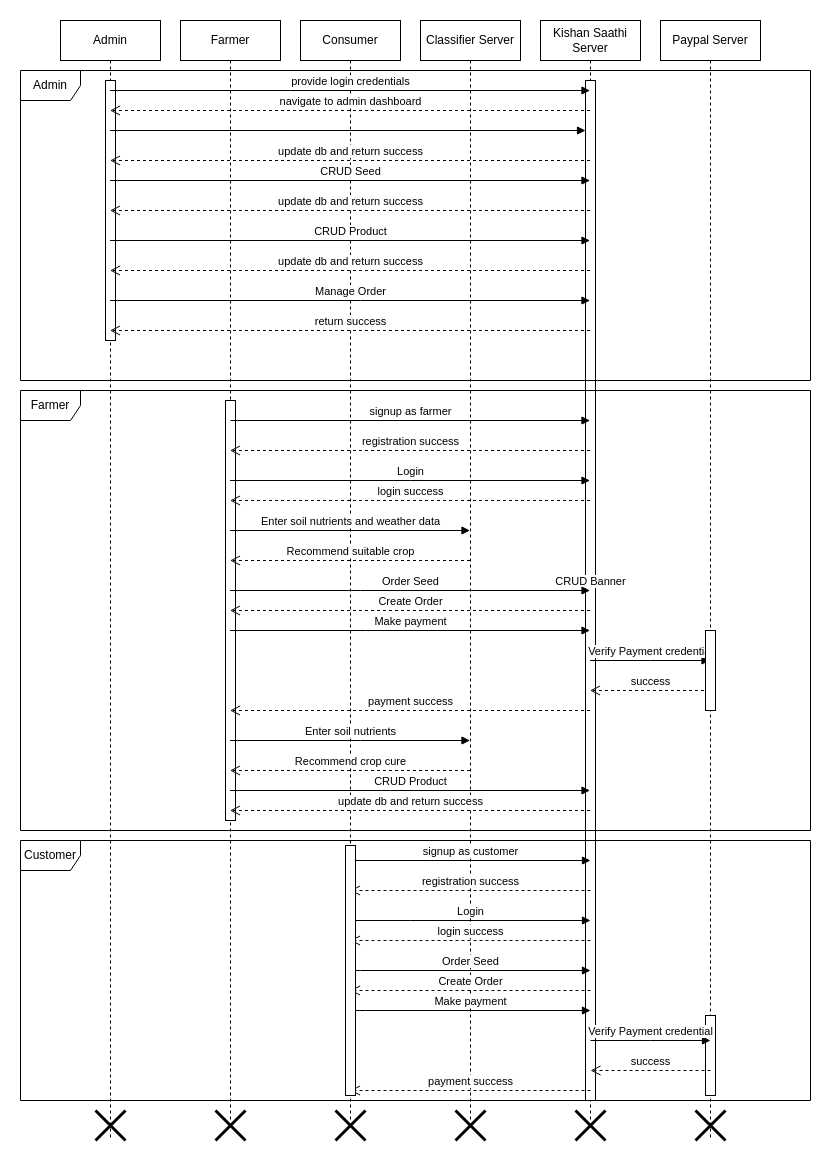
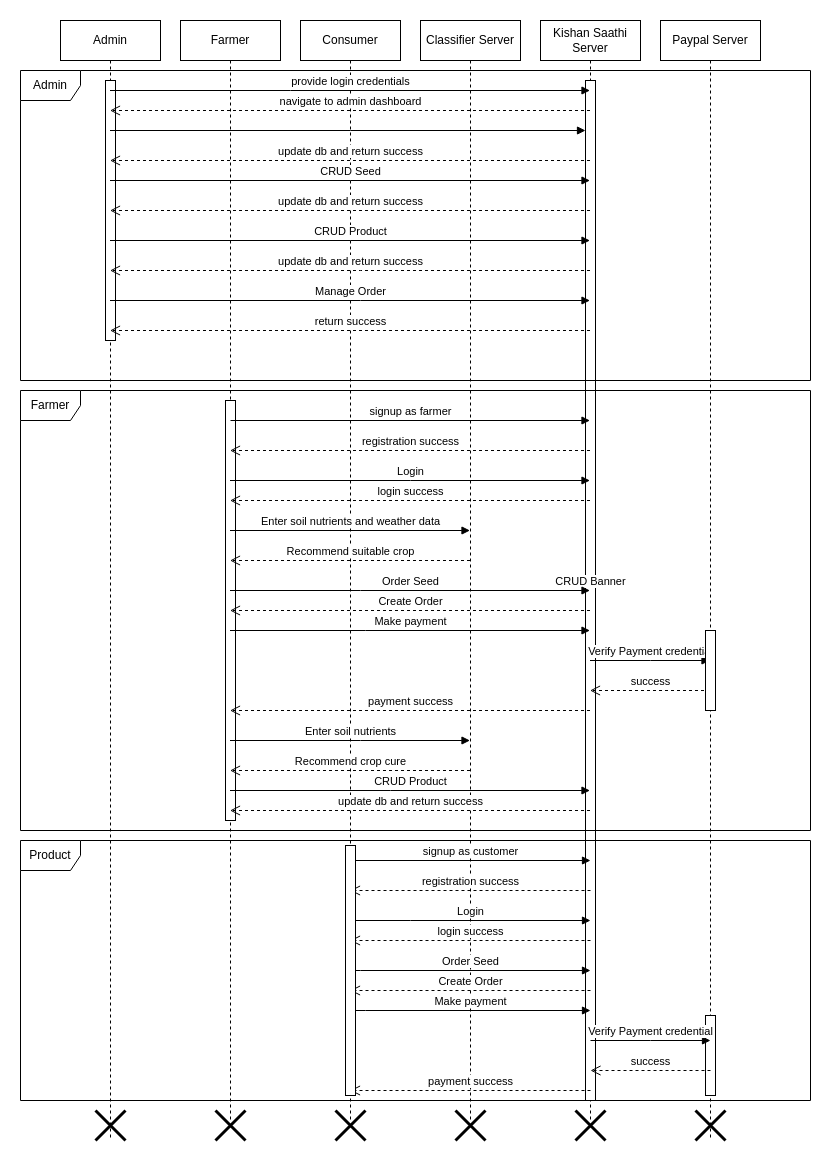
  <mxCell id="0" />
  <mxCell id="1" parent="0" />
  <mxCell id="2" value="Kishan Saathi Server" style="shape=umlLifeline;perimeter=lifelinePerimeter;whiteSpace=wrap;html=1;container=1;dropTarget=0;collapsible=0;recursiveResize=0;outlineConnect=0;portConstraint=eastwest;newEdgeStyle={&quot;curved&quot;:0,&quot;rounded&quot;:0};" vertex="1" parent="1"><mxGeometry x="540" y="20" width="100" height="1100" as="geometry" /></mxCell>
  <mxCell id="3" value="" style="html=1;points=[[0,0,0,0,5],[0,1,0,0,-5],[1,0,0,0,5],[1,1,0,0,-5]];perimeter=orthogonalPerimeter;outlineConnect=0;targetShapes=umlLifeline;portConstraint=eastwest;newEdgeStyle={&quot;curved&quot;:0,&quot;rounded&quot;:0};" vertex="1" parent="1"><mxGeometry x="585" y="80" width="10" height="1020" as="geometry" /></mxCell>
  <mxCell id="4" value="Admin" style="shape=umlLifeline;perimeter=lifelinePerimeter;whiteSpace=wrap;html=1;container=1;dropTarget=0;collapsible=0;recursiveResize=0;outlineConnect=0;portConstraint=eastwest;newEdgeStyle={&quot;curved&quot;:0,&quot;rounded&quot;:0};" vertex="1" parent="1"><mxGeometry x="60" y="20" width="100" height="1120" as="geometry" /></mxCell>
  <mxCell id="5" value="" style="shape=umlDestroy;whiteSpace=wrap;html=1;strokeWidth=3;targetShapes=umlLifeline;" vertex="1" parent="4"><mxGeometry x="35" y="1090" width="30" height="30" as="geometry" /></mxCell>
  <mxCell id="6" value="" style="html=1;points=[[0,0,0,0,5],[0,1,0,0,-5],[1,0,0,0,5],[1,1,0,0,-5]];perimeter=orthogonalPerimeter;outlineConnect=0;targetShapes=umlLifeline;portConstraint=eastwest;newEdgeStyle={&quot;curved&quot;:0,&quot;rounded&quot;:0};" vertex="1" parent="1"><mxGeometry x="105" y="80" width="10" height="260" as="geometry" /></mxCell>
  <mxCell id="7" value="Farmer" style="shape=umlLifeline;perimeter=lifelinePerimeter;whiteSpace=wrap;html=1;container=1;dropTarget=0;collapsible=0;recursiveResize=0;outlineConnect=0;portConstraint=eastwest;newEdgeStyle={&quot;curved&quot;:0,&quot;rounded&quot;:0};" vertex="1" parent="1"><mxGeometry x="180" y="20" width="100" height="1100" as="geometry" /></mxCell>
  <mxCell id="8" value="" style="html=1;points=[[0,0,0,0,5],[0,1,0,0,-5],[1,0,0,0,5],[1,1,0,0,-5]];perimeter=orthogonalPerimeter;outlineConnect=0;targetShapes=umlLifeline;portConstraint=eastwest;newEdgeStyle={&quot;curved&quot;:0,&quot;rounded&quot;:0};" vertex="1" parent="7"><mxGeometry x="45" y="380" width="10" height="420" as="geometry" /></mxCell>
  <mxCell id="9" value="Consumer" style="shape=umlLifeline;perimeter=lifelinePerimeter;whiteSpace=wrap;html=1;container=1;dropTarget=0;collapsible=0;recursiveResize=0;outlineConnect=0;portConstraint=eastwest;newEdgeStyle={&quot;curved&quot;:0,&quot;rounded&quot;:0};" vertex="1" parent="1"><mxGeometry x="300" y="20" width="100" height="1100" as="geometry" /></mxCell>
  <mxCell id="10" value="Classifier Server" style="shape=umlLifeline;perimeter=lifelinePerimeter;whiteSpace=wrap;html=1;container=1;dropTarget=0;collapsible=0;recursiveResize=0;outlineConnect=0;portConstraint=eastwest;newEdgeStyle={&quot;curved&quot;:0,&quot;rounded&quot;:0};" vertex="1" parent="1"><mxGeometry x="420" y="20" width="100" height="1100" as="geometry" /></mxCell>
  <mxCell id="11" value="Paypal Server" style="shape=umlLifeline;perimeter=lifelinePerimeter;whiteSpace=wrap;html=1;container=1;dropTarget=0;collapsible=0;recursiveResize=0;outlineConnect=0;portConstraint=eastwest;newEdgeStyle={&quot;curved&quot;:0,&quot;rounded&quot;:0};" vertex="1" parent="1"><mxGeometry x="660" y="20" width="100" height="1120" as="geometry" /></mxCell>
  <mxCell id="12" value="" style="shape=umlDestroy;whiteSpace=wrap;html=1;strokeWidth=3;targetShapes=umlLifeline;" vertex="1" parent="11"><mxGeometry x="35" y="1090" width="30" height="30" as="geometry" /></mxCell>
  <mxCell id="13" value="" style="html=1;points=[[0,0,0,0,5],[0,1,0,0,-5],[1,0,0,0,5],[1,1,0,0,-5]];perimeter=orthogonalPerimeter;outlineConnect=0;targetShapes=umlLifeline;portConstraint=eastwest;newEdgeStyle={&quot;curved&quot;:0,&quot;rounded&quot;:0};" vertex="1" parent="11"><mxGeometry x="45" y="995" width="10" height="80" as="geometry" /></mxCell>
  <mxCell id="14" value="Admin" style="shape=umlFrame;whiteSpace=wrap;html=1;pointerEvents=0;" vertex="1" parent="1"><mxGeometry y="70" width="790" height="310" as="geometry" x="20" /></mxCell>
  <mxCell id="15" value="provide login credentials" style="html=1;verticalAlign=bottom;endArrow=block;curved=0;rounded=0;" edge="1" parent="1" source="4" target="2"><mxGeometry width="80" relative="1" as="geometry"><mxPoint x="400" y="110" as="sourcePoint" /><mxPoint x="480" y="110" as="targetPoint" /><Array as="points"><mxPoint x="290" y="90" /></Array></mxGeometry></mxCell>
  <mxCell id="16" value="navigate to admin dashboard" style="html=1;verticalAlign=bottom;endArrow=open;dashed=1;endSize=8;curved=0;rounded=0;" edge="1" parent="1" source="2" target="4"><mxGeometry relative="1" as="geometry"><mxPoint x="480" y="110" as="sourcePoint" /><mxPoint x="400" y="110" as="targetPoint" /><Array as="points"><mxPoint x="350" y="110" /></Array></mxGeometry></mxCell>
  <mxCell id="17" value="CRUD Banner" style="html=1;verticalAlign=bottom;endArrow=block;curved=0;rounded=0;" edge="1" parent="1" source="3" target="2"><mxGeometry width="80" relative="1" as="geometry"><mxPoint x="400" y="110" as="sourcePoint" /><mxPoint x="480" y="110" as="targetPoint" /><Array as="points" /></mxGeometry></mxCell>
  <mxCell id="18" value="CRUD Seed" style="html=1;verticalAlign=bottom;endArrow=block;curved=0;rounded=0;" edge="1" parent="1" source="4" target="2"><mxGeometry width="80" relative="1" as="geometry"><mxPoint x="120" y="140" as="sourcePoint" /><mxPoint x="600" y="140" as="targetPoint" /><Array as="points"><mxPoint x="350" y="180" /></Array></mxGeometry></mxCell>
  <mxCell id="19" value="CRUD Product" style="html=1;verticalAlign=bottom;endArrow=block;curved=0;rounded=0;" edge="1" parent="1" source="4" target="2"><mxGeometry width="80" relative="1" as="geometry"><mxPoint x="120" y="180" as="sourcePoint" /><mxPoint x="560" y="180" as="targetPoint" /><Array as="points"><mxPoint x="350" y="240" /></Array></mxGeometry></mxCell>
  <mxCell id="20" value="update db and return success" style="html=1;verticalAlign=bottom;endArrow=open;dashed=1;endSize=8;curved=0;rounded=0;" edge="1" parent="1"><mxGeometry relative="1" as="geometry"><mxPoint x="589.5" y="160" as="sourcePoint" /><mxPoint x="109.5" y="160" as="targetPoint" /></mxGeometry></mxCell>
  <mxCell id="21" value="update db and return success" style="html=1;verticalAlign=bottom;endArrow=open;dashed=1;endSize=8;curved=0;rounded=0;" edge="1" parent="1" source="2" target="4"><mxGeometry relative="1" as="geometry"><mxPoint x="570" y="210" as="sourcePoint" /><mxPoint x="130" y="210" as="targetPoint" /><Array as="points"><mxPoint x="350" y="210" /></Array></mxGeometry></mxCell>
  <mxCell id="22" value="Manage Order" style="html=1;verticalAlign=bottom;endArrow=block;curved=0;rounded=0;" edge="1" parent="1" source="4" target="2"><mxGeometry width="80" relative="1" as="geometry"><mxPoint x="120" y="300" as="sourcePoint" /><mxPoint x="570" y="300" as="targetPoint" /><Array as="points"><mxPoint x="360" y="300" /></Array></mxGeometry></mxCell>
  <mxCell id="23" value="update db and return success" style="html=1;verticalAlign=bottom;endArrow=open;dashed=1;endSize=8;curved=0;rounded=0;" edge="1" parent="1" source="2" target="4"><mxGeometry relative="1" as="geometry"><mxPoint x="570" y="270" as="sourcePoint" /><mxPoint x="120" y="270" as="targetPoint" /><Array as="points"><mxPoint x="360" y="270" /></Array></mxGeometry></mxCell>
  <mxCell id="24" value="return success" style="html=1;verticalAlign=bottom;endArrow=open;dashed=1;endSize=8;curved=0;rounded=0;" edge="1" parent="1" source="2" target="4"><mxGeometry relative="1" as="geometry"><mxPoint x="560" y="330" as="sourcePoint" /><mxPoint x="120" y="330" as="targetPoint" /><Array as="points"><mxPoint x="370" y="330" /></Array></mxGeometry></mxCell>
  <mxCell id="25" value="signup as farmer" style="html=1;verticalAlign=bottom;endArrow=block;curved=0;rounded=0;" edge="1" parent="1" target="2"><mxGeometry width="80" relative="1" as="geometry"><mxPoint x="230" y="420" as="sourcePoint" /><mxPoint x="470" y="420" as="targetPoint" /></mxGeometry></mxCell>
  <mxCell id="26" value="registration success" style="html=1;verticalAlign=bottom;endArrow=open;dashed=1;endSize=8;curved=0;rounded=0;" edge="1" parent="1" source="2" target="7"><mxGeometry relative="1" as="geometry"><mxPoint x="560" y="440" as="sourcePoint" /><mxPoint x="260" y="440" as="targetPoint" /><Array as="points"><mxPoint x="410" y="450" /></Array></mxGeometry></mxCell>
  <mxCell id="27" value="Login" style="html=1;verticalAlign=bottom;endArrow=block;curved=0;rounded=0;" edge="1" parent="1" source="7" target="2"><mxGeometry width="80" relative="1" as="geometry"><mxPoint x="235" y="470" as="sourcePoint" /><mxPoint x="530" y="480" as="targetPoint" /><Array as="points"><mxPoint x="410" y="480" /></Array></mxGeometry></mxCell>
  <mxCell id="28" value="login success" style="html=1;verticalAlign=bottom;endArrow=open;dashed=1;endSize=8;curved=0;rounded=0;" edge="1" parent="1" source="2" target="7"><mxGeometry relative="1" as="geometry"><mxPoint x="570" y="460" as="sourcePoint" /><mxPoint x="240" y="456" as="targetPoint" /><Array as="points"><mxPoint x="400" y="500" /></Array></mxGeometry></mxCell>
  <mxCell id="29" value="Enter soil nutrients and weather data" style="html=1;verticalAlign=bottom;endArrow=block;curved=0;rounded=0;" edge="1" parent="1" source="7" target="10"><mxGeometry width="80" relative="1" as="geometry"><mxPoint x="410" y="330" as="sourcePoint" /><mxPoint x="440" y="330" as="targetPoint" /><Array as="points"><mxPoint x="350" y="530" /></Array></mxGeometry></mxCell>
  <mxCell id="30" value="Recommend suitable crop" style="html=1;verticalAlign=bottom;endArrow=open;dashed=1;endSize=8;curved=0;rounded=0;" edge="1" parent="1" source="10" target="7"><mxGeometry relative="1" as="geometry"><mxPoint x="370" y="570" as="sourcePoint" /><mxPoint x="290" y="570" as="targetPoint" /><Array as="points"><mxPoint x="350" y="560" /></Array></mxGeometry></mxCell>
  <mxCell id="31" value="Order Seed" style="html=1;verticalAlign=bottom;endArrow=block;curved=0;rounded=0;" edge="1" parent="1" source="7" target="2"><mxGeometry width="80" relative="1" as="geometry"><mxPoint x="240" y="590" as="sourcePoint" /><mxPoint x="460" y="590" as="targetPoint" /><Array as="points"><mxPoint x="360" y="590" /></Array></mxGeometry></mxCell>
  <mxCell id="32" value="Create Order" style="html=1;verticalAlign=bottom;endArrow=open;dashed=1;endSize=8;curved=0;rounded=0;" edge="1" parent="1" source="2" target="7"><mxGeometry relative="1" as="geometry"><mxPoint x="590" y="610" as="sourcePoint" /><mxPoint x="260" y="610" as="targetPoint" /><Array as="points"><mxPoint x="400" y="610" /></Array></mxGeometry></mxCell>
  <mxCell id="33" value="Make payment" style="html=1;verticalAlign=bottom;endArrow=block;curved=0;rounded=0;" edge="1" parent="1" source="7" target="2"><mxGeometry width="80" relative="1" as="geometry"><mxPoint x="250" y="630" as="sourcePoint" /><mxPoint x="560" y="630" as="targetPoint" /><Array as="points"><mxPoint x="365" y="630" /></Array></mxGeometry></mxCell>
  <mxCell id="34" value="Verify Payment credential" style="html=1;verticalAlign=bottom;endArrow=block;curved=0;rounded=0;" edge="1" parent="1" source="2" target="11"><mxGeometry width="80" relative="1" as="geometry"><mxPoint x="620" y="465" as="sourcePoint" /><mxPoint x="680" y="650" as="targetPoint" /><Array as="points"><mxPoint x="650" y="660" /></Array></mxGeometry></mxCell>
  <mxCell id="35" value="success" style="html=1;verticalAlign=bottom;endArrow=open;dashed=1;endSize=8;curved=0;rounded=0;" edge="1" parent="1" source="11" target="2"><mxGeometry relative="1" as="geometry"><mxPoint x="690" y="680" as="sourcePoint" /><mxPoint x="610" y="680" as="targetPoint" /><Array as="points"><mxPoint x="650" y="690" /></Array></mxGeometry></mxCell>
  <mxCell id="36" value="payment success" style="html=1;verticalAlign=bottom;endArrow=open;dashed=1;endSize=8;curved=0;rounded=0;" edge="1" parent="1" source="2" target="7"><mxGeometry relative="1" as="geometry"><mxPoint x="600" y="620" as="sourcePoint" /><mxPoint x="240" y="620" as="targetPoint" /><Array as="points"><mxPoint x="410" y="710" /></Array></mxGeometry></mxCell>
  <mxCell id="37" value="Enter soil nutrients" style="html=1;verticalAlign=bottom;endArrow=block;curved=0;rounded=0;" edge="1" parent="1" source="7" target="10"><mxGeometry width="80" relative="1" as="geometry"><mxPoint x="240" y="740" as="sourcePoint" /><mxPoint x="460" y="740" as="targetPoint" /><Array as="points"><mxPoint x="360" y="740" /></Array></mxGeometry></mxCell>
  <mxCell id="38" value="Recommend crop cure" style="html=1;verticalAlign=bottom;endArrow=open;dashed=1;endSize=8;curved=0;rounded=0;" edge="1" parent="1" source="10" target="7"><mxGeometry relative="1" as="geometry"><mxPoint x="450" y="580" as="sourcePoint" /><mxPoint x="240" y="570" as="targetPoint" /><Array as="points"><mxPoint x="370" y="770" /></Array></mxGeometry></mxCell>
  <mxCell id="39" value="CRUD Product" style="html=1;verticalAlign=bottom;endArrow=block;curved=0;rounded=0;" edge="1" parent="1" source="7" target="2"><mxGeometry width="80" relative="1" as="geometry"><mxPoint x="150" y="790" as="sourcePoint" /><mxPoint x="560" y="790" as="targetPoint" /><Array as="points"><mxPoint x="390" y="790" /></Array></mxGeometry></mxCell>
  <mxCell id="40" value="update db and return success" style="html=1;verticalAlign=bottom;endArrow=open;dashed=1;endSize=8;curved=0;rounded=0;" edge="1" parent="1" source="2" target="7"><mxGeometry relative="1" as="geometry"><mxPoint x="570" y="280" as="sourcePoint" /><mxPoint x="120" y="280" as="targetPoint" /><Array as="points"><mxPoint x="380" y="810" /></Array></mxGeometry></mxCell>
  <mxCell id="41" value="Farmer" style="shape=umlFrame;whiteSpace=wrap;html=1;pointerEvents=0;" vertex="1" parent="1"><mxGeometry y="390" width="790" height="440" as="geometry" x="20" /></mxCell>
  <mxCell id="42" value="signup as customer" style="html=1;verticalAlign=bottom;endArrow=block;curved=0;rounded=0;" edge="1" parent="1" source="9"><mxGeometry width="80" relative="1" as="geometry"><mxPoint x="230" y="860" as="sourcePoint" /><mxPoint x="590" y="860" as="targetPoint" /></mxGeometry></mxCell>
  <mxCell id="43" value="registration success" style="html=1;verticalAlign=bottom;endArrow=open;dashed=1;endSize=8;curved=0;rounded=0;" edge="1" parent="1" target="9"><mxGeometry relative="1" as="geometry"><mxPoint x="590" y="890" as="sourcePoint" /><mxPoint x="360" y="890" as="targetPoint" /><Array as="points"><mxPoint x="410" y="890" /></Array></mxGeometry></mxCell>
  <mxCell id="44" value="Login" style="html=1;verticalAlign=bottom;endArrow=block;curved=0;rounded=0;" edge="1" parent="1" source="9"><mxGeometry width="80" relative="1" as="geometry"><mxPoint x="370" y="920" as="sourcePoint" /><mxPoint x="590" y="920" as="targetPoint" /><Array as="points"><mxPoint x="410" y="920" /></Array></mxGeometry></mxCell>
  <mxCell id="45" value="login success" style="html=1;verticalAlign=bottom;endArrow=open;dashed=1;endSize=8;curved=0;rounded=0;" edge="1" parent="1" target="9"><mxGeometry relative="1" as="geometry"><mxPoint x="590" y="940" as="sourcePoint" /><mxPoint x="370" y="940" as="targetPoint" /><Array as="points"><mxPoint x="400" y="940" /></Array></mxGeometry></mxCell>
  <mxCell id="46" value="Order Seed" style="html=1;verticalAlign=bottom;endArrow=block;curved=0;rounded=0;" edge="1" parent="1" source="9"><mxGeometry width="80" relative="1" as="geometry"><mxPoint x="390" y="970" as="sourcePoint" /><mxPoint x="590" y="970" as="targetPoint" /><Array as="points"><mxPoint x="360" y="970" /></Array></mxGeometry></mxCell>
  <mxCell id="47" value="Create Order" style="html=1;verticalAlign=bottom;endArrow=open;dashed=1;endSize=8;curved=0;rounded=0;" edge="1" parent="1" target="9"><mxGeometry relative="1" as="geometry"><mxPoint x="590" y="990" as="sourcePoint" /><mxPoint x="390" y="990" as="targetPoint" /><Array as="points"><mxPoint x="400" y="990" /></Array></mxGeometry></mxCell>
  <mxCell id="48" value="Make payment" style="html=1;verticalAlign=bottom;endArrow=block;curved=0;rounded=0;" edge="1" parent="1" source="9"><mxGeometry width="80" relative="1" as="geometry"><mxPoint x="390" y="1010" as="sourcePoint" /><mxPoint x="590" y="1010" as="targetPoint" /><Array as="points"><mxPoint x="365" y="1010" /></Array></mxGeometry></mxCell>
  <mxCell id="49" value="Verify Payment credential" style="html=1;verticalAlign=bottom;endArrow=block;curved=0;rounded=0;" edge="1" parent="1"><mxGeometry width="80" relative="1" as="geometry"><mxPoint x="590" y="1040" as="sourcePoint" /><mxPoint x="710" y="1040" as="targetPoint" /><Array as="points"><mxPoint x="650" y="1040" /></Array></mxGeometry></mxCell>
  <mxCell id="50" value="success" style="html=1;verticalAlign=bottom;endArrow=open;dashed=1;endSize=8;curved=0;rounded=0;" edge="1" parent="1"><mxGeometry relative="1" as="geometry"><mxPoint x="710" y="1070" as="sourcePoint" /><mxPoint x="590" y="1070" as="targetPoint" /><Array as="points"><mxPoint x="650" y="1070" /></Array></mxGeometry></mxCell>
  <mxCell id="51" value="payment success" style="html=1;verticalAlign=bottom;endArrow=open;dashed=1;endSize=8;curved=0;rounded=0;" edge="1" parent="1" target="9"><mxGeometry relative="1" as="geometry"><mxPoint x="590" y="1090" as="sourcePoint" /><mxPoint x="370" y="1090" as="targetPoint" /><Array as="points"><mxPoint x="410" y="1090" /></Array></mxGeometry></mxCell>
  <mxCell id="52" value="" style="shape=umlDestroy;whiteSpace=wrap;html=1;strokeWidth=3;targetShapes=umlLifeline;" vertex="1" parent="1"><mxGeometry x="215" y="1110" width="30" height="30" as="geometry" /></mxCell>
  <mxCell id="53" value="" style="shape=umlDestroy;whiteSpace=wrap;html=1;strokeWidth=3;targetShapes=umlLifeline;" vertex="1" parent="1"><mxGeometry x="335" y="1110" width="30" height="30" as="geometry" /></mxCell>
  <mxCell id="54" value="" style="shape=umlDestroy;whiteSpace=wrap;html=1;strokeWidth=3;targetShapes=umlLifeline;" vertex="1" parent="1"><mxGeometry x="455" y="1110" width="30" height="30" as="geometry" /></mxCell>
  <mxCell id="55" value="" style="shape=umlDestroy;whiteSpace=wrap;html=1;strokeWidth=3;targetShapes=umlLifeline;" vertex="1" parent="1"><mxGeometry x="575" y="1110" width="30" height="30" as="geometry" /></mxCell>
- <mxCell id="56" value="Customer" style="shape=umlFrame;whiteSpace=wrap;html=1;pointerEvents=0;" vertex="1" parent="1"><mxGeometry y="840" width="790" height="260" as="geometry" x="20" /></mxCell>
+ <mxCell id="56" value="Product" style="shape=umlFrame;whiteSpace=wrap;html=1;pointerEvents=0;" vertex="1" parent="1"><mxGeometry y="840" width="790" height="260" as="geometry" x="20" /></mxCell>
  <mxCell id="57" value="" style="html=1;verticalAlign=bottom;endArrow=block;curved=0;rounded=0;" edge="1" parent="1" source="4" target="3"><mxGeometry width="80" relative="1" as="geometry"><mxPoint x="110" y="130" as="sourcePoint" /><mxPoint x="590" y="130" as="targetPoint" /><Array as="points"><mxPoint x="350" y="130" /></Array></mxGeometry></mxCell>
  <mxCell id="58" value="" style="html=1;points=[[0,0,0,0,5],[0,1,0,0,-5],[1,0,0,0,5],[1,1,0,0,-5]];perimeter=orthogonalPerimeter;outlineConnect=0;targetShapes=umlLifeline;portConstraint=eastwest;newEdgeStyle={&quot;curved&quot;:0,&quot;rounded&quot;:0};" vertex="1" parent="1"><mxGeometry x="345" y="845" width="10" height="250" as="geometry" /></mxCell>
  <mxCell id="59" value="" style="html=1;points=[[0,0,0,0,5],[0,1,0,0,-5],[1,0,0,0,5],[1,1,0,0,-5]];perimeter=orthogonalPerimeter;outlineConnect=0;targetShapes=umlLifeline;portConstraint=eastwest;newEdgeStyle={&quot;curved&quot;:0,&quot;rounded&quot;:0};" vertex="1" parent="1"><mxGeometry x="705" y="630" width="10" height="80" as="geometry" /></mxCell>
